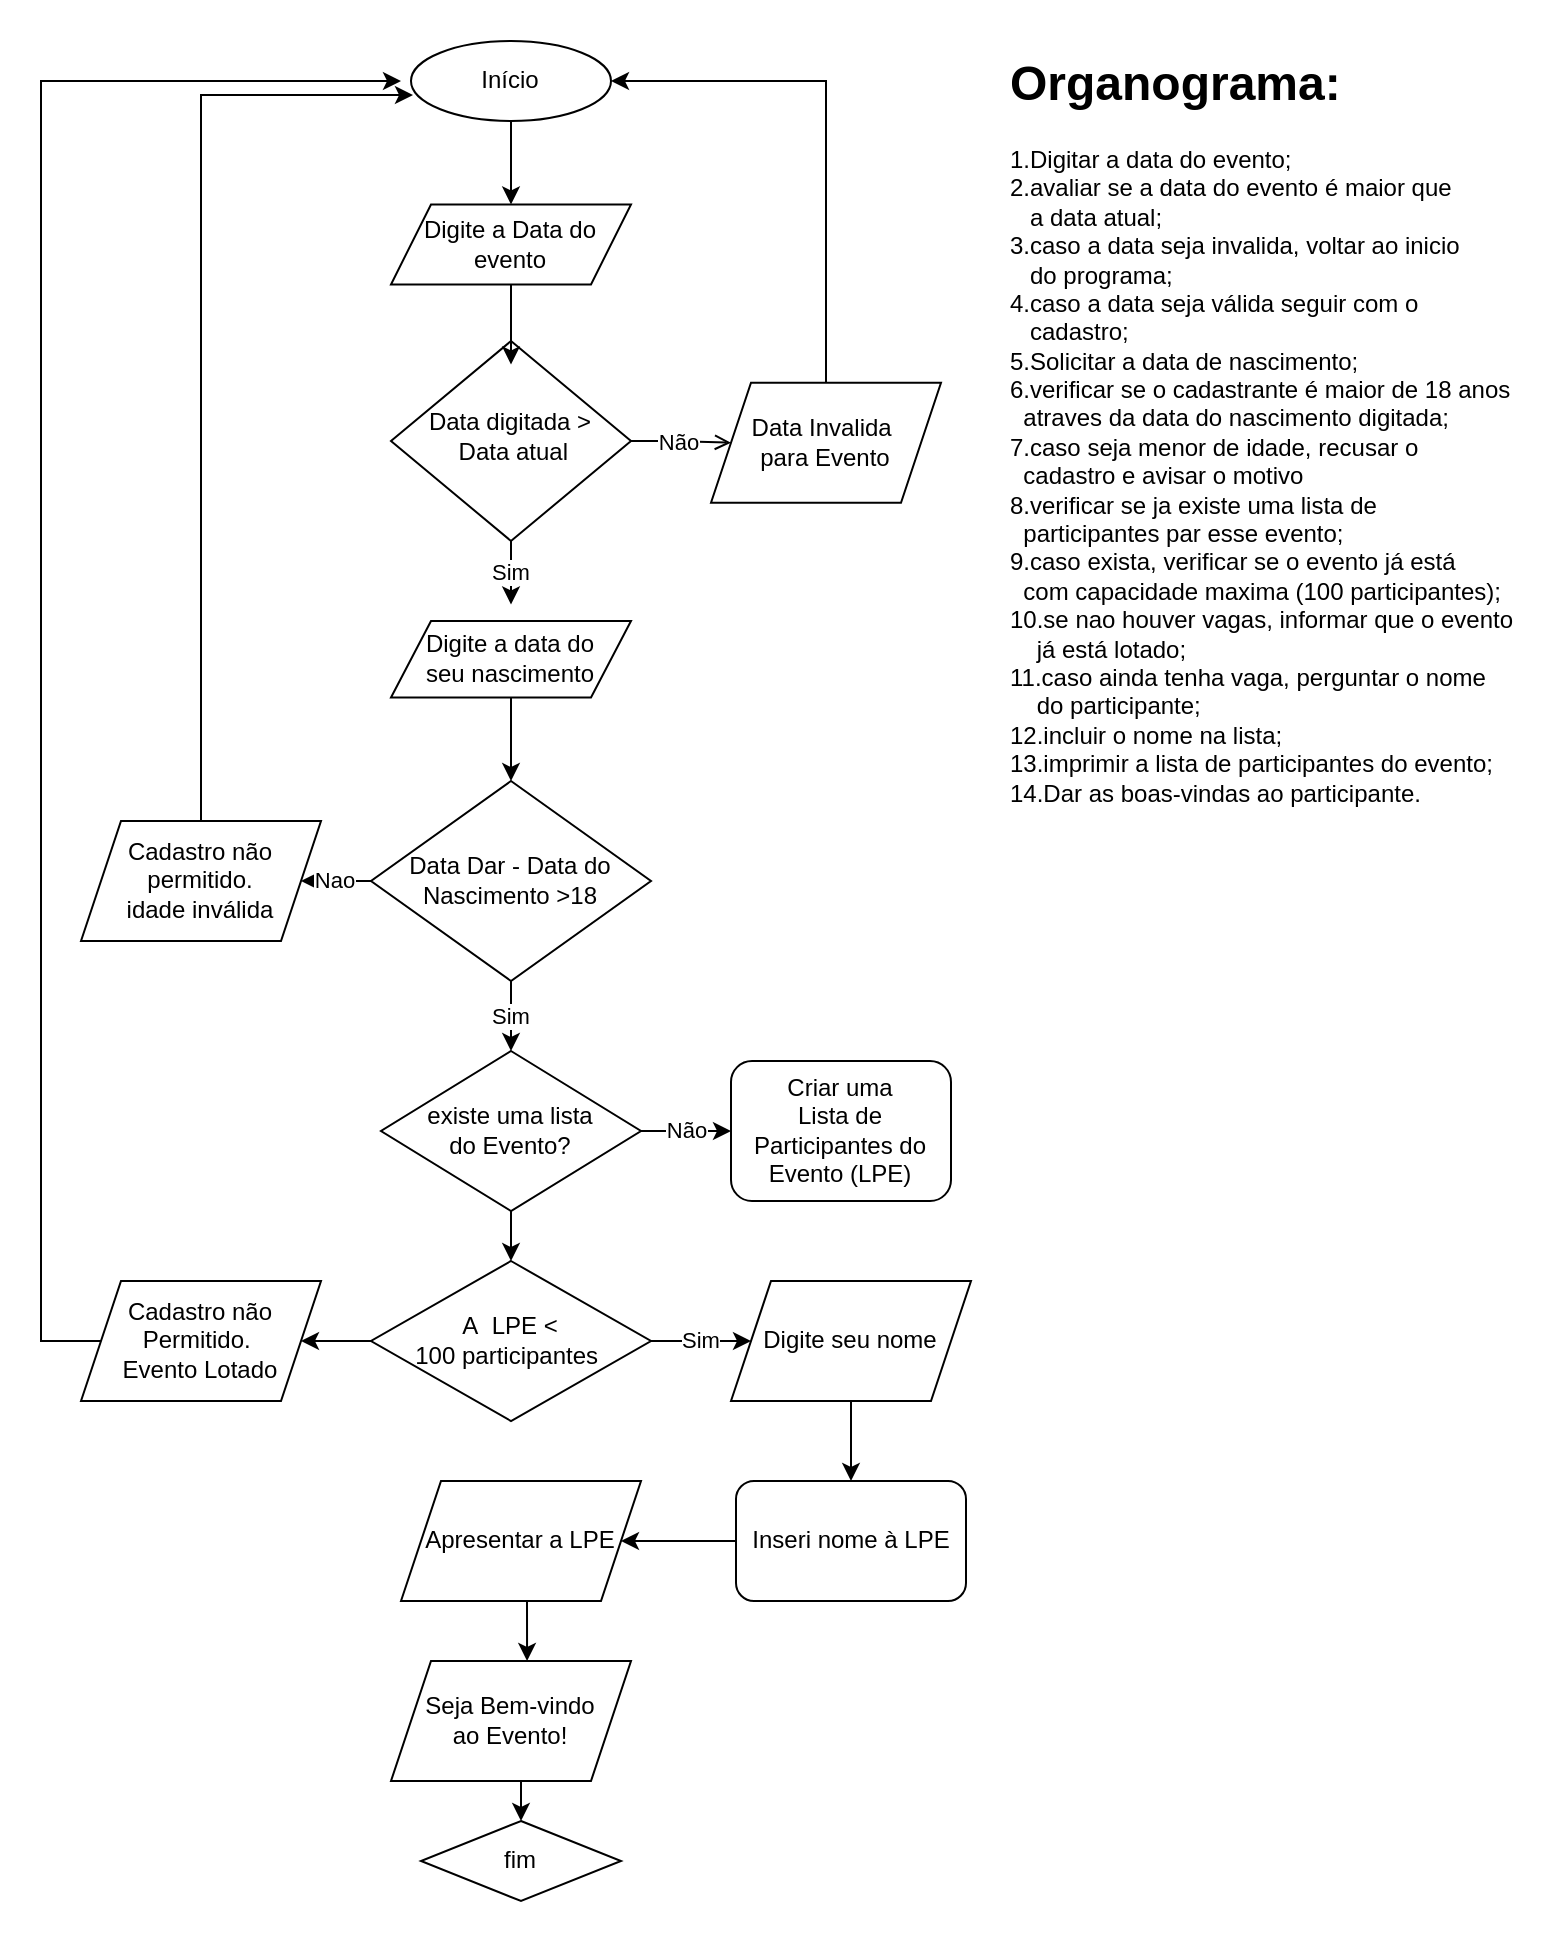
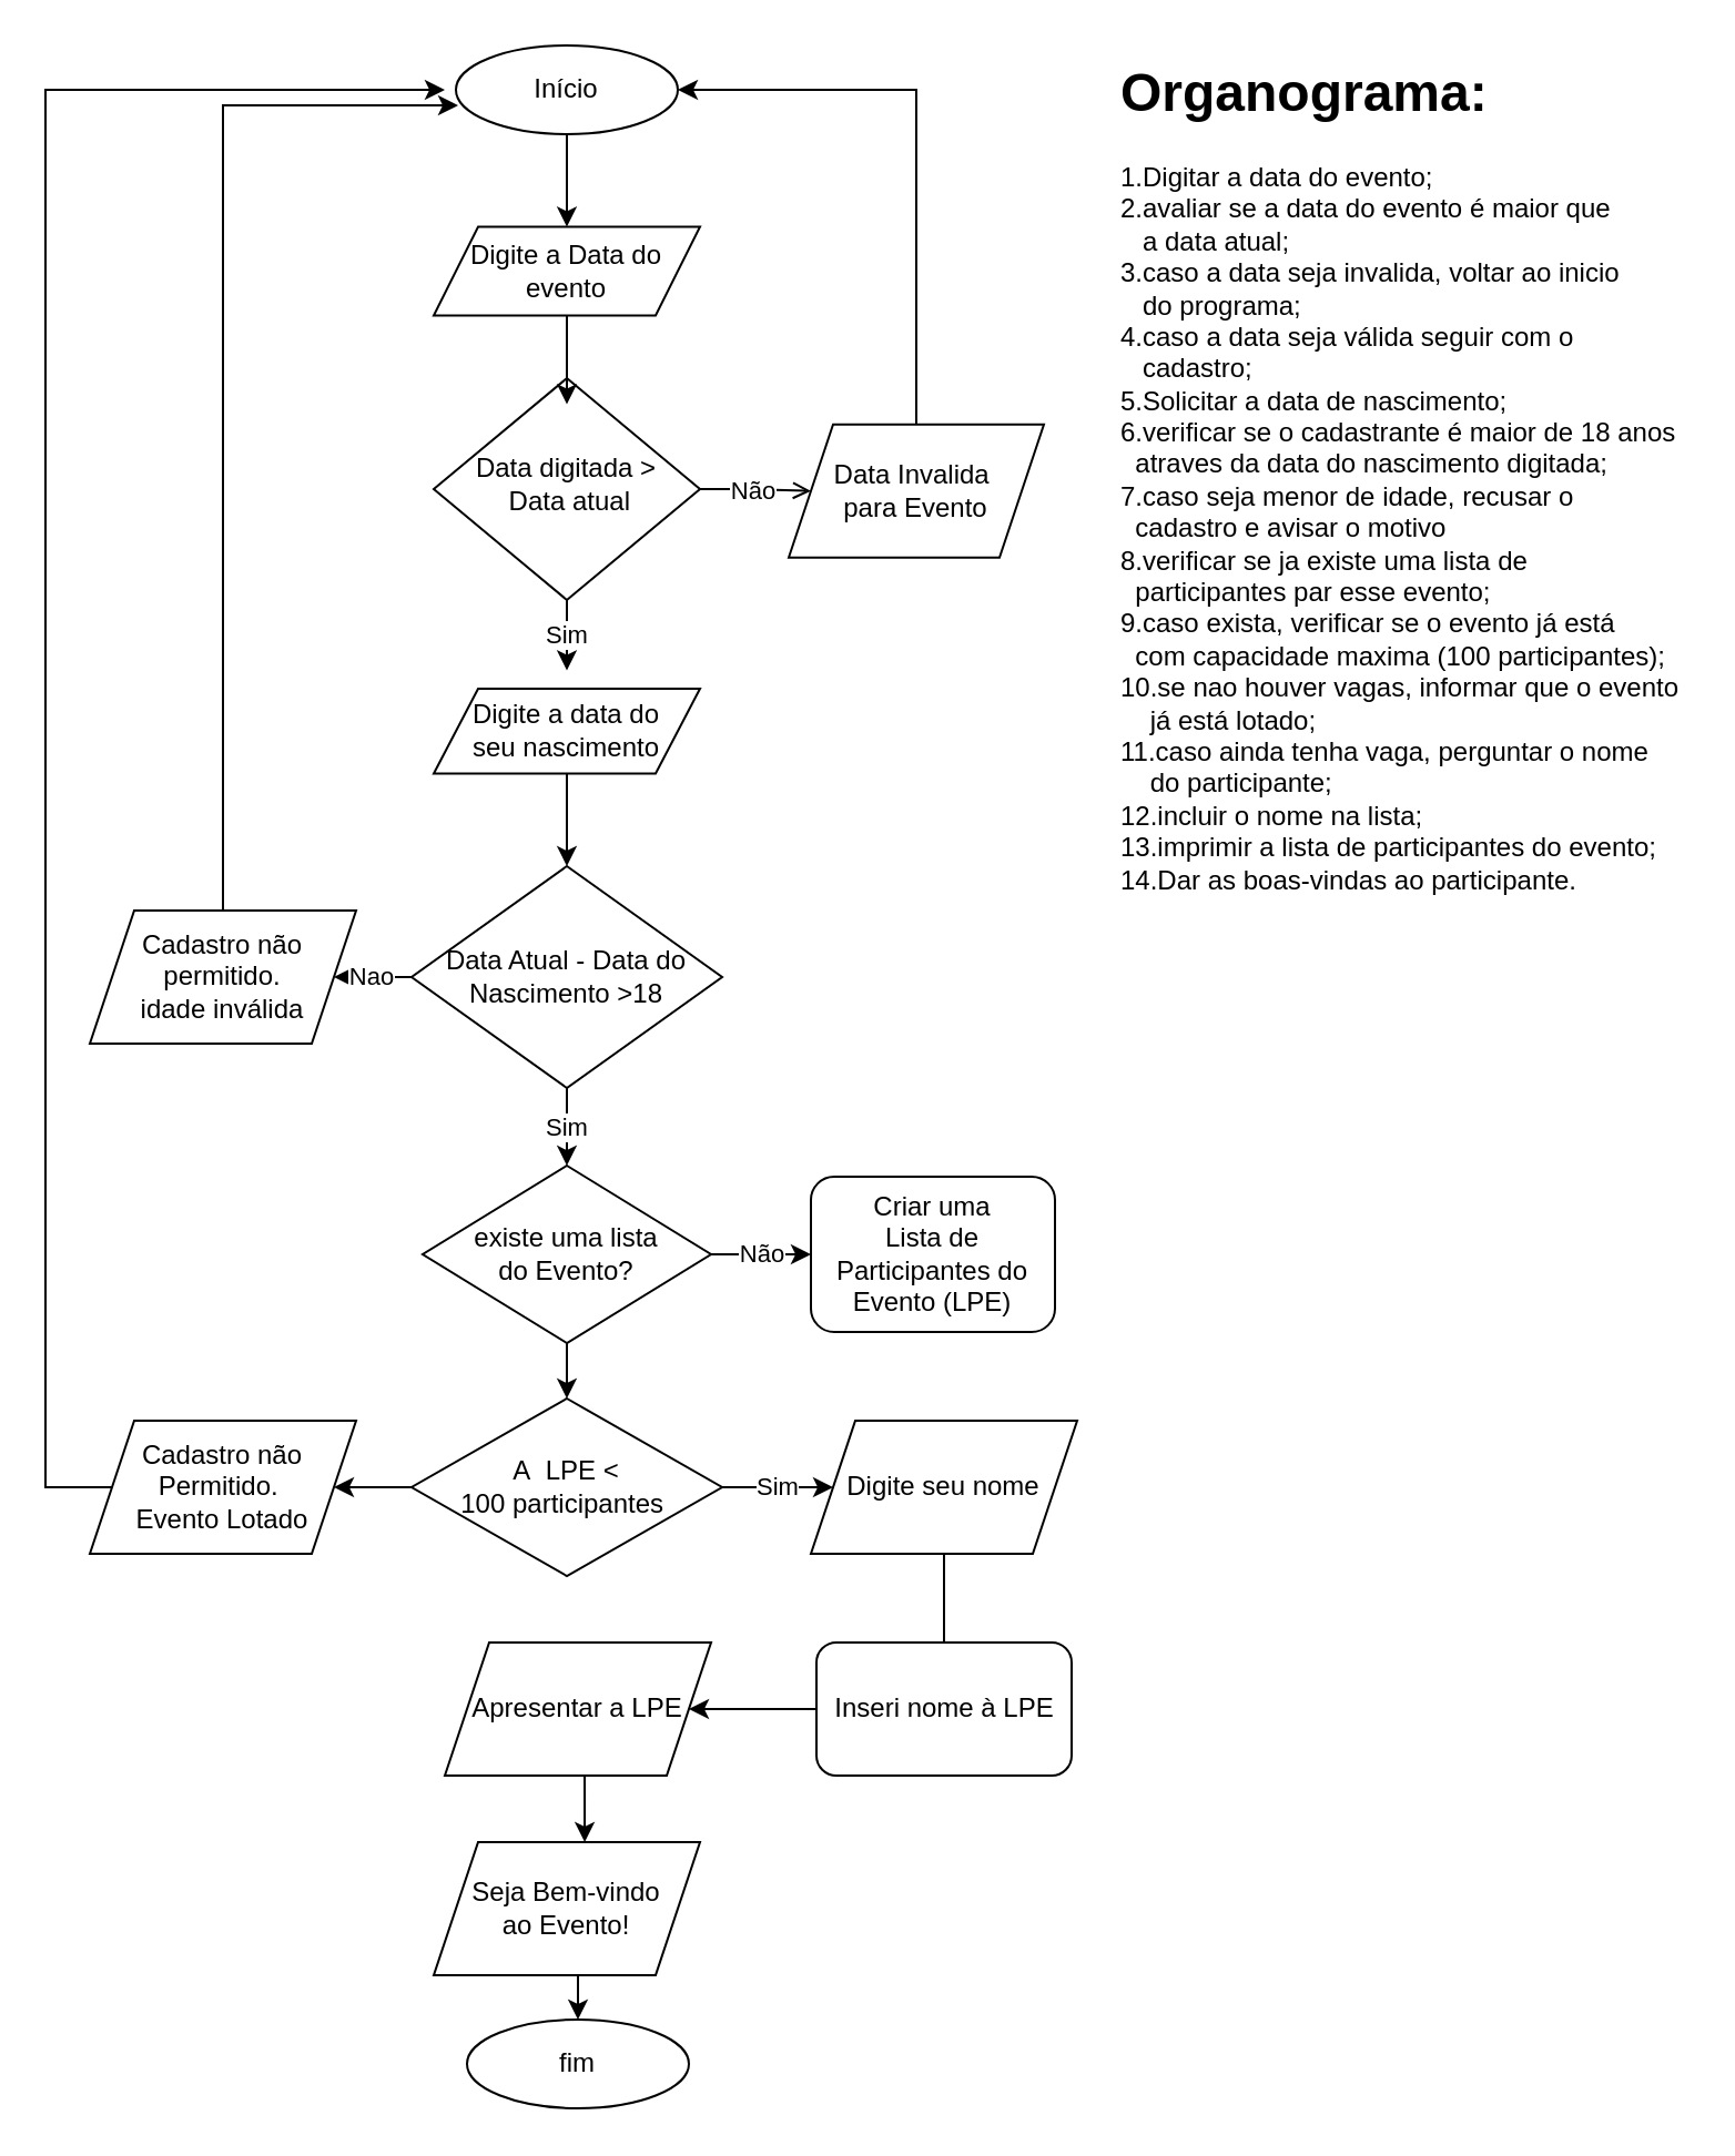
  <mxCell id="0" />
  <mxCell id="1" parent="0" />
  <mxCell id="2" value="Não" style="edgeStyle=orthogonalEdgeStyle;rounded=0;orthogonalLoop=1;jettySize=auto;html=1;exitX=1;exitY=0.5;exitDx=0;exitDy=0;entryX=0;entryY=0.5;entryDx=0;entryDy=0;endArrow=open;" parent="1" source="3" target="9" edge="1"><mxGeometry relative="1" as="geometry" /></mxCell>
  <mxCell id="3" value="Data digitada &amp;gt;&lt;br&gt;&amp;nbsp;Data atual" style="rhombus;whiteSpace=wrap;html=1;shadow=0;fontFamily=Helvetica;fontSize=12;align=center;strokeWidth=1;spacing=6;spacingTop=-4;" parent="1" vertex="1"><mxGeometry x="195" y="170" width="120" height="100" as="geometry" /></mxCell>
  <mxCell id="4" style="edgeStyle=orthogonalEdgeStyle;rounded=0;orthogonalLoop=1;jettySize=auto;html=1;exitX=0.5;exitY=1;exitDx=0;exitDy=0;" parent="1" source="5" target="6" edge="1"><mxGeometry relative="1" as="geometry" /></mxCell>
  <mxCell id="5" value="Início" style="ellipse;whiteSpace=wrap;html=1;" parent="1" vertex="1"><mxGeometry x="205" y="20" width="100" height="40" as="geometry" /></mxCell>
  <mxCell id="6" value="Digite a Data do evento" style="shape=parallelogram;perimeter=parallelogramPerimeter;whiteSpace=wrap;html=1;fixedSize=1;" parent="1" vertex="1"><mxGeometry x="195" y="101.72" width="120" height="40" as="geometry" /></mxCell>
  <mxCell id="7" value="" style="endArrow=classic;html=1;rounded=0;exitX=0.5;exitY=1;exitDx=0;exitDy=0;entryX=0.5;entryY=0;entryDx=0;entryDy=0;" parent="1" source="6" edge="1"><mxGeometry width="50" height="50" relative="1" as="geometry"><mxPoint x="235" y="191.72" as="sourcePoint" /><mxPoint x="255" y="181.72" as="targetPoint" /></mxGeometry></mxCell>
  <mxCell id="8" style="edgeStyle=orthogonalEdgeStyle;rounded=0;orthogonalLoop=1;jettySize=auto;html=1;exitX=0.5;exitY=0;exitDx=0;exitDy=0;entryX=1;entryY=0.5;entryDx=0;entryDy=0;" parent="1" source="9" target="5" edge="1"><mxGeometry relative="1" as="geometry" /></mxCell>
  <mxCell id="9" value="Data Invalida&amp;nbsp;&lt;br&gt;para Evento" style="shape=parallelogram;perimeter=parallelogramPerimeter;whiteSpace=wrap;html=1;fixedSize=1;" parent="1" vertex="1"><mxGeometry x="355" y="190.86" width="115" height="60" as="geometry" /></mxCell>
  <mxCell id="10" value="Sim" style="endArrow=classic;html=1;rounded=0;exitX=0.5;exitY=1;exitDx=0;exitDy=0;" parent="1" source="3" edge="1"><mxGeometry width="50" height="50" relative="1" as="geometry"><mxPoint x="295" y="291.72" as="sourcePoint" /><mxPoint x="255" y="301.72" as="targetPoint" /></mxGeometry></mxCell>
  <mxCell id="11" value="Não" style="edgeStyle=orthogonalEdgeStyle;rounded=0;orthogonalLoop=1;jettySize=auto;html=1;exitX=1;exitY=0.5;exitDx=0;exitDy=0;entryX=0;entryY=0.5;entryDx=0;entryDy=0;" parent="1" source="13" target="14" edge="1"><mxGeometry relative="1" as="geometry" /></mxCell>
  <mxCell id="12" style="edgeStyle=orthogonalEdgeStyle;rounded=0;orthogonalLoop=1;jettySize=auto;html=1;exitX=0.5;exitY=1;exitDx=0;exitDy=0;entryX=0.5;entryY=0;entryDx=0;entryDy=0;" parent="1" source="13" edge="1"><mxGeometry relative="1" as="geometry"><mxPoint x="255" y="630" as="targetPoint" /></mxGeometry></mxCell>
  <mxCell id="13" value="existe uma lista &lt;br&gt;do Evento?" style="rhombus;whiteSpace=wrap;html=1;" parent="1" vertex="1"><mxGeometry x="190" y="525" width="130" height="80" as="geometry" /></mxCell>
  <mxCell id="14" value="Criar uma &lt;br&gt;Lista de Participantes do Evento (LPE)" style="rounded=1;whiteSpace=wrap;html=1;" parent="1" vertex="1"><mxGeometry x="365" y="530" width="110" height="70" as="geometry" /></mxCell>
  <mxCell id="15" style="edgeStyle=orthogonalEdgeStyle;rounded=0;orthogonalLoop=1;jettySize=auto;html=1;exitX=0.5;exitY=1;exitDx=0;exitDy=0;entryX=0.5;entryY=0;entryDx=0;entryDy=0;" parent="1" source="16" target="19" edge="1"><mxGeometry relative="1" as="geometry" /></mxCell>
  <mxCell id="16" value="Digite a data do &lt;br&gt;seu nascimento" style="shape=parallelogram;perimeter=parallelogramPerimeter;whiteSpace=wrap;html=1;fixedSize=1;" parent="1" vertex="1"><mxGeometry x="195" y="310" width="120" height="38.28" as="geometry" /></mxCell>
  <mxCell id="17" value="Sim" style="edgeStyle=orthogonalEdgeStyle;rounded=0;orthogonalLoop=1;jettySize=auto;html=1;exitX=0.5;exitY=1;exitDx=0;exitDy=0;entryX=0.5;entryY=0;entryDx=0;entryDy=0;" parent="1" source="19" target="13" edge="1"><mxGeometry relative="1" as="geometry" /></mxCell>
  <mxCell id="18" value="Nao" style="edgeStyle=orthogonalEdgeStyle;rounded=0;orthogonalLoop=1;jettySize=auto;html=1;exitX=0;exitY=0.5;exitDx=0;exitDy=0;entryX=1;entryY=0.5;entryDx=0;entryDy=0;" parent="1" source="19" target="21" edge="1"><mxGeometry relative="1" as="geometry" /></mxCell>
- <mxCell id="19" value="Data Dar - Data do Nascimento &amp;gt;18" style="rhombus;whiteSpace=wrap;html=1;" parent="1" vertex="1"><mxGeometry x="185" y="390" width="140" height="100" as="geometry" /></mxCell>
+ <mxCell id="19" value="Data Atual - Data do Nascimento &amp;gt;18" style="rhombus;whiteSpace=wrap;html=1;" parent="1" vertex="1"><mxGeometry x="185" y="390" width="140" height="100" as="geometry" /></mxCell>
  <mxCell id="20" style="edgeStyle=orthogonalEdgeStyle;rounded=0;orthogonalLoop=1;jettySize=auto;html=1;exitX=0.5;exitY=0;exitDx=0;exitDy=0;entryX=0.01;entryY=0.675;entryDx=0;entryDy=0;entryPerimeter=0;" parent="1" source="21" target="5" edge="1"><mxGeometry relative="1" as="geometry" /></mxCell>
  <mxCell id="21" value="Cadastro não permitido.&lt;br&gt;idade inválida" style="shape=parallelogram;perimeter=parallelogramPerimeter;whiteSpace=wrap;html=1;fixedSize=1;" parent="1" vertex="1"><mxGeometry x="40" y="410" width="120" height="60" as="geometry" /></mxCell>
  <mxCell id="22" value="Sim" style="edgeStyle=orthogonalEdgeStyle;rounded=0;orthogonalLoop=1;jettySize=auto;html=1;exitX=1;exitY=0.5;exitDx=0;exitDy=0;entryX=0;entryY=0.5;entryDx=0;entryDy=0;" parent="1" source="24" target="26" edge="1"><mxGeometry relative="1" as="geometry"><mxPoint x="365" y="670" as="targetPoint" /></mxGeometry></mxCell>
  <mxCell id="23" style="edgeStyle=orthogonalEdgeStyle;rounded=0;orthogonalLoop=1;jettySize=auto;html=1;exitX=0;exitY=0.5;exitDx=0;exitDy=0;" parent="1" source="24" target="28" edge="1"><mxGeometry relative="1" as="geometry" /></mxCell>
  <mxCell id="24" value="A&amp;nbsp; LPE &amp;lt; &lt;br&gt;100 participantes&amp;nbsp;" style="rhombus;whiteSpace=wrap;html=1;" parent="1" vertex="1"><mxGeometry x="185" y="630" width="140" height="80" as="geometry" /></mxCell>
- <mxCell id="25" style="edgeStyle=orthogonalEdgeStyle;rounded=0;orthogonalLoop=1;jettySize=auto;html=1;entryX=0.5;entryY=0;entryDx=0;entryDy=0;" parent="1" source="26" target="30" edge="1"><mxGeometry relative="1" as="geometry" /></mxCell>
+ <mxCell id="25" style="edgeStyle=orthogonalEdgeStyle;rounded=0;orthogonalLoop=1;jettySize=auto;html=1;entryX=0.5;entryY=0;entryDx=0;entryDy=0;endArrow=none;" parent="1" source="26" target="30" edge="1"><mxGeometry relative="1" as="geometry" /></mxCell>
  <mxCell id="26" value="Digite seu nome" style="shape=parallelogram;perimeter=parallelogramPerimeter;whiteSpace=wrap;html=1;fixedSize=1;" parent="1" vertex="1"><mxGeometry x="365" y="640" width="120" height="60" as="geometry" /></mxCell>
  <mxCell id="27" style="edgeStyle=orthogonalEdgeStyle;rounded=0;orthogonalLoop=1;jettySize=auto;html=1;exitX=0;exitY=0.5;exitDx=0;exitDy=0;" parent="1" source="28" edge="1"><mxGeometry relative="1" as="geometry"><mxPoint x="200" y="40" as="targetPoint" /><Array as="points"><mxPoint x="20" y="670" /><mxPoint x="20" y="40" /></Array></mxGeometry></mxCell>
  <mxCell id="28" value="Cadastro não Permitido.&amp;nbsp;&lt;br&gt;Evento Lotado" style="shape=parallelogram;perimeter=parallelogramPerimeter;whiteSpace=wrap;html=1;fixedSize=1;" parent="1" vertex="1"><mxGeometry x="40" y="640" width="120" height="60" as="geometry" /></mxCell>
  <mxCell id="29" style="edgeStyle=orthogonalEdgeStyle;rounded=0;orthogonalLoop=1;jettySize=auto;html=1;exitX=0;exitY=0.5;exitDx=0;exitDy=0;" parent="1" source="30" target="32" edge="1"><mxGeometry relative="1" as="geometry" /></mxCell>
  <mxCell id="30" value="Inseri nome à LPE" style="rounded=1;whiteSpace=wrap;html=1;" parent="1" vertex="1"><mxGeometry x="367.5" y="740" width="115" height="60" as="geometry" /></mxCell>
  <mxCell id="31" style="edgeStyle=orthogonalEdgeStyle;rounded=0;orthogonalLoop=1;jettySize=auto;html=1;exitX=0.5;exitY=1;exitDx=0;exitDy=0;entryX=0.567;entryY=0;entryDx=0;entryDy=0;entryPerimeter=0;" parent="1" source="32" target="34" edge="1"><mxGeometry relative="1" as="geometry" /></mxCell>
  <mxCell id="32" value="Apresentar a LPE" style="shape=parallelogram;perimeter=parallelogramPerimeter;whiteSpace=wrap;html=1;fixedSize=1;" parent="1" vertex="1"><mxGeometry x="200" y="740" width="120" height="60" as="geometry" /></mxCell>
  <mxCell id="33" style="edgeStyle=orthogonalEdgeStyle;rounded=0;orthogonalLoop=1;jettySize=auto;html=1;exitX=0.5;exitY=1;exitDx=0;exitDy=0;entryX=0.5;entryY=0;entryDx=0;entryDy=0;" parent="1" source="34" target="35" edge="1"><mxGeometry relative="1" as="geometry" /></mxCell>
  <mxCell id="34" value="Seja Bem-vindo &lt;br&gt;ao Evento!" style="shape=parallelogram;perimeter=parallelogramPerimeter;whiteSpace=wrap;html=1;fixedSize=1;" parent="1" vertex="1"><mxGeometry x="195" y="830" width="120" height="60" as="geometry" /></mxCell>
- <mxCell id="35" value="fim" style="rhombus;whiteSpace=wrap;html=1;" parent="1" vertex="1"><mxGeometry x="210" y="910" width="100" height="40" as="geometry" /></mxCell>
+ <mxCell id="35" value="fim" style="ellipse;whiteSpace=wrap;html=1;" parent="1" vertex="1"><mxGeometry x="210" y="910" width="100" height="40" as="geometry" /></mxCell>
  <mxCell id="36" value="&lt;h1&gt;Organograma:&lt;/h1&gt;&lt;div&gt;1.Digitar a data do evento;&lt;/div&gt;&lt;div&gt;2.avaliar se a data do evento é maior que&amp;nbsp;&lt;/div&gt;&lt;div&gt;&amp;nbsp; &amp;nbsp;a data atual;&lt;/div&gt;&lt;div&gt;3.caso a data seja invalida, voltar ao inicio&amp;nbsp;&lt;/div&gt;&lt;div&gt;&amp;nbsp; &amp;nbsp;do programa;&lt;/div&gt;&lt;div&gt;4.caso a data seja válida seguir com o&amp;nbsp;&lt;/div&gt;&lt;div&gt;&amp;nbsp; &amp;nbsp;cadastro;&lt;/div&gt;&lt;div&gt;5.Solicitar a data de nascimento;&lt;/div&gt;&lt;div&gt;6.verificar se o cadastrante é maior de 18 anos&lt;/div&gt;&lt;div&gt;&amp;nbsp; atraves da data do nascimento digitada;&lt;/div&gt;&lt;div&gt;7.caso seja menor de idade, recusar o&amp;nbsp;&lt;/div&gt;&lt;div&gt;&amp;nbsp; cadastro e avisar o motivo&lt;/div&gt;&lt;div&gt;8.verificar se ja existe uma lista de&amp;nbsp;&lt;/div&gt;&lt;div&gt;&amp;nbsp; participantes par esse evento;&lt;/div&gt;&lt;div&gt;9.caso exista, verificar se o evento já está&lt;/div&gt;&lt;div&gt;&amp;nbsp; com capacidade maxima (100 participantes);&lt;/div&gt;&lt;div&gt;10.se nao houver vagas, informar que o evento&lt;/div&gt;&lt;div&gt;&amp;nbsp; &amp;nbsp; já está lotado;&lt;/div&gt;&lt;div&gt;11.caso ainda tenha vaga, perguntar o nome&amp;nbsp;&lt;/div&gt;&lt;div&gt;&amp;nbsp; &amp;nbsp; do participante;&lt;/div&gt;&lt;div&gt;12.incluir o nome na lista;&lt;/div&gt;&lt;div&gt;13.imprimir a lista de participantes do evento;&lt;/div&gt;&lt;div&gt;14.Dar as boas-vindas ao participante.&lt;/div&gt;&lt;div&gt;&lt;br&gt;&lt;/div&gt;&lt;div&gt;&lt;br&gt;&lt;/div&gt;" style="text;html=1;strokeColor=none;fillColor=none;spacing=5;spacingTop=-20;whiteSpace=wrap;overflow=hidden;rounded=0;" vertex="1" parent="1"><mxGeometry x="500" y="22" width="260" height="520" as="geometry" /></mxCell>
